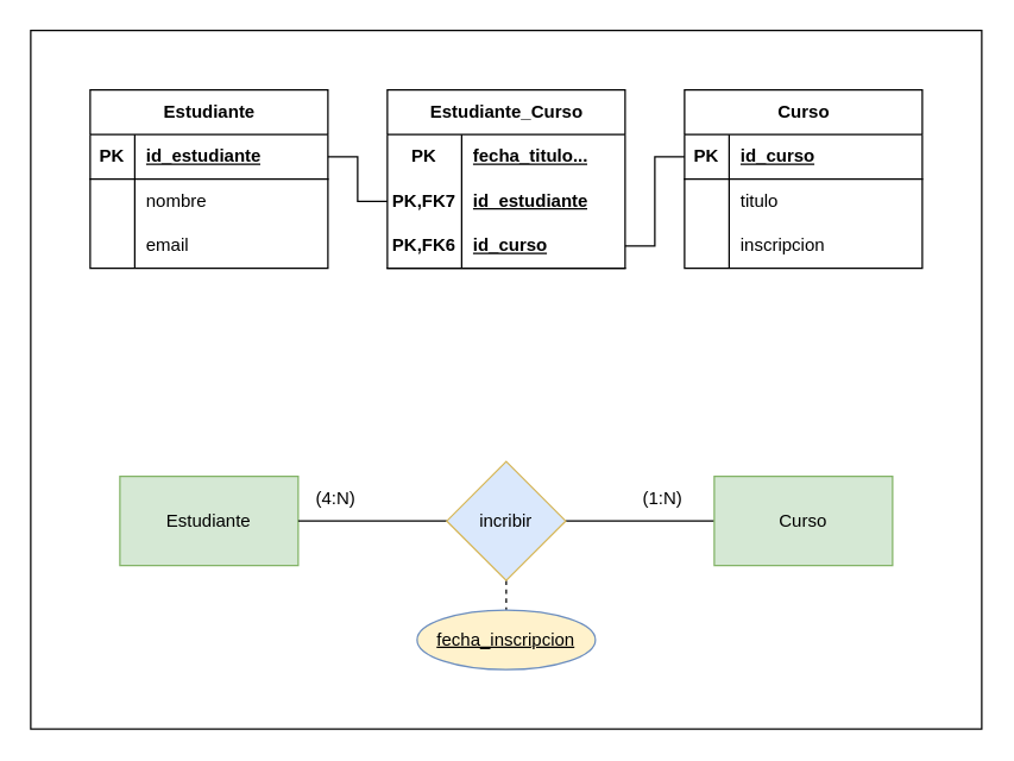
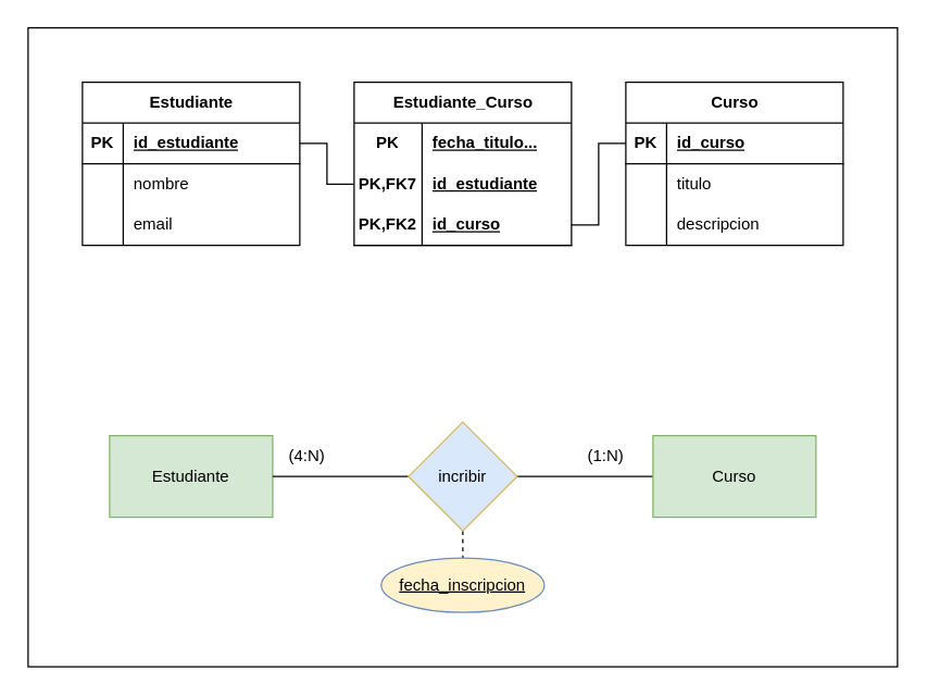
  <mxCell id="0" />
  <mxCell id="1" parent="0" />
  <mxCell id="2" value="" style="group" vertex="1" connectable="0" parent="1"><mxGeometry width="640" height="470" as="geometry" x="20" y="20" /></mxCell>
  <mxCell id="3" value="" style="rounded=0;whiteSpace=wrap;html=1;" vertex="1" parent="2"><mxGeometry width="640" height="470" as="geometry" /></mxCell>
  <mxCell id="4" value="Estudiante" style="rounded=0;whiteSpace=wrap;html=1;fillColor=#d5e8d4;strokeColor=#82b366;" vertex="1" parent="2"><mxGeometry x="60" y="300" width="120" height="60" as="geometry" /></mxCell>
  <mxCell id="5" style="edgeStyle=orthogonalEdgeStyle;rounded=0;orthogonalLoop=1;jettySize=auto;html=1;exitX=1;exitY=0.5;exitDx=0;exitDy=0;entryX=0;entryY=0.5;entryDx=0;entryDy=0;endArrow=none;startFill=0;" edge="1" parent="2" source="8" target="9"><mxGeometry relative="1" as="geometry" /></mxCell>
  <mxCell id="6" style="edgeStyle=orthogonalEdgeStyle;rounded=0;orthogonalLoop=1;jettySize=auto;html=1;exitX=0;exitY=0.5;exitDx=0;exitDy=0;entryX=1;entryY=0.5;entryDx=0;entryDy=0;endArrow=none;startFill=0;" edge="1" parent="2" source="8" target="4"><mxGeometry relative="1" as="geometry" /></mxCell>
  <mxCell id="7" style="edgeStyle=orthogonalEdgeStyle;rounded=0;orthogonalLoop=1;jettySize=auto;html=1;exitX=0.5;exitY=1;exitDx=0;exitDy=0;entryX=0.5;entryY=0;entryDx=0;entryDy=0;endArrow=none;startFill=0;dashed=1;" edge="1" parent="2" source="8" target="44"><mxGeometry relative="1" as="geometry" /></mxCell>
  <mxCell id="8" value="incribir" style="rhombus;whiteSpace=wrap;html=1;fillColor=#dae8fc;strokeColor=#d6b656;" vertex="1" parent="2"><mxGeometry x="280" y="290" width="80" height="80" as="geometry" /></mxCell>
  <mxCell id="9" value="Curso" style="rounded=0;whiteSpace=wrap;html=1;fillColor=#d5e8d4;strokeColor=#82b366;" vertex="1" parent="2"><mxGeometry x="460" y="300" width="120" height="60" as="geometry" /></mxCell>
  <mxCell id="10" value="(1:N)" style="text;html=1;align=center;verticalAlign=middle;resizable=0;points=[];autosize=1;strokeColor=none;fillColor=none;" vertex="1" parent="2"><mxGeometry x="400" y="300" width="50" height="30" as="geometry" /></mxCell>
  <mxCell id="11" value="(4:N)" style="text;html=1;align=center;verticalAlign=middle;resizable=0;points=[];autosize=1;strokeColor=none;fillColor=none;" vertex="1" parent="2"><mxGeometry x="180" y="300" width="50" height="30" as="geometry" /></mxCell>
  <mxCell id="12" value="Estudiante" style="shape=table;startSize=30;container=1;collapsible=1;childLayout=tableLayout;fixedRows=1;rowLines=0;fontStyle=1;align=center;resizeLast=1;html=1;" vertex="1" parent="2"><mxGeometry x="40" y="40" width="160" height="120" as="geometry" /></mxCell>
  <mxCell id="13" value="" style="shape=tableRow;horizontal=0;startSize=0;swimlaneHead=0;swimlaneBody=0;fillColor=none;collapsible=0;dropTarget=0;points=[[0,0.5],[1,0.5]];portConstraint=eastwest;top=0;left=0;right=0;bottom=1;" vertex="1" parent="12"><mxGeometry y="30" width="160" height="30" as="geometry" /></mxCell>
  <mxCell id="14" value="PK" style="shape=partialRectangle;connectable=0;fillColor=none;top=0;left=0;bottom=0;right=0;fontStyle=1;overflow=hidden;whiteSpace=wrap;html=1;" vertex="1" parent="13"><mxGeometry width="30" height="30" as="geometry"><mxRectangle width="30" height="30" as="alternateBounds" /></mxGeometry></mxCell>
  <mxCell id="15" value="id_estudiante" style="shape=partialRectangle;connectable=0;fillColor=none;top=0;left=0;bottom=0;right=0;align=left;spacingLeft=6;fontStyle=5;overflow=hidden;whiteSpace=wrap;html=1;" vertex="1" parent="13"><mxGeometry x="30" width="130" height="30" as="geometry"><mxRectangle width="130" height="30" as="alternateBounds" /></mxGeometry></mxCell>
  <mxCell id="16" value="" style="shape=tableRow;horizontal=0;startSize=0;swimlaneHead=0;swimlaneBody=0;fillColor=none;collapsible=0;dropTarget=0;points=[[0,0.5],[1,0.5]];portConstraint=eastwest;top=0;left=0;right=0;bottom=0;" vertex="1" parent="12"><mxGeometry y="60" width="160" height="30" as="geometry" /></mxCell>
  <mxCell id="17" value="" style="shape=partialRectangle;connectable=0;fillColor=none;top=0;left=0;bottom=0;right=0;editable=1;overflow=hidden;whiteSpace=wrap;html=1;" vertex="1" parent="16"><mxGeometry width="30" height="30" as="geometry"><mxRectangle width="30" height="30" as="alternateBounds" /></mxGeometry></mxCell>
  <mxCell id="18" value="nombre" style="shape=partialRectangle;connectable=0;fillColor=none;top=0;left=0;bottom=0;right=0;align=left;spacingLeft=6;overflow=hidden;whiteSpace=wrap;html=1;" vertex="1" parent="16"><mxGeometry x="30" width="130" height="30" as="geometry"><mxRectangle width="130" height="30" as="alternateBounds" /></mxGeometry></mxCell>
  <mxCell id="19" value="" style="shape=tableRow;horizontal=0;startSize=0;swimlaneHead=0;swimlaneBody=0;fillColor=none;collapsible=0;dropTarget=0;points=[[0,0.5],[1,0.5]];portConstraint=eastwest;top=0;left=0;right=0;bottom=0;" vertex="1" parent="12"><mxGeometry y="90" width="160" height="30" as="geometry" /></mxCell>
  <mxCell id="20" value="" style="shape=partialRectangle;connectable=0;fillColor=none;top=0;left=0;bottom=0;right=0;editable=1;overflow=hidden;whiteSpace=wrap;html=1;" vertex="1" parent="19"><mxGeometry width="30" height="30" as="geometry"><mxRectangle width="30" height="30" as="alternateBounds" /></mxGeometry></mxCell>
  <mxCell id="21" value="email" style="shape=partialRectangle;connectable=0;fillColor=none;top=0;left=0;bottom=0;right=0;align=left;spacingLeft=6;overflow=hidden;whiteSpace=wrap;html=1;" vertex="1" parent="19"><mxGeometry x="30" width="130" height="30" as="geometry"><mxRectangle width="130" height="30" as="alternateBounds" /></mxGeometry></mxCell>
  <mxCell id="22" value="Estudiante_Curso" style="shape=table;startSize=30;container=1;collapsible=1;childLayout=tableLayout;fixedRows=1;rowLines=0;fontStyle=1;align=center;resizeLast=1;html=1;" vertex="1" parent="2"><mxGeometry x="240" y="40" width="160" height="120" as="geometry" /></mxCell>
  <mxCell id="23" value="" style="shape=tableRow;horizontal=0;startSize=0;swimlaneHead=0;swimlaneBody=0;fillColor=none;collapsible=0;dropTarget=0;points=[[0,0.5],[1,0.5]];portConstraint=eastwest;top=0;left=0;right=0;bottom=0;" vertex="1" parent="22"><mxGeometry y="30" width="160" height="30" as="geometry" /></mxCell>
  <mxCell id="24" value="PK" style="shape=partialRectangle;connectable=0;fillColor=none;top=0;left=0;bottom=0;right=0;fontStyle=1;overflow=hidden;whiteSpace=wrap;html=1;" vertex="1" parent="23"><mxGeometry width="50" height="30" as="geometry"><mxRectangle width="50" height="30" as="alternateBounds" /></mxGeometry></mxCell>
  <mxCell id="25" value="fecha_titulo..." style="shape=partialRectangle;connectable=0;fillColor=none;top=0;left=0;bottom=0;right=0;align=left;spacingLeft=6;fontStyle=5;overflow=hidden;whiteSpace=wrap;html=1;" vertex="1" parent="23"><mxGeometry x="50" width="110" height="30" as="geometry"><mxRectangle width="110" height="30" as="alternateBounds" /></mxGeometry></mxCell>
  <mxCell id="26" value="" style="shape=tableRow;horizontal=0;startSize=0;swimlaneHead=0;swimlaneBody=0;fillColor=none;collapsible=0;dropTarget=0;points=[[0,0.5],[1,0.5]];portConstraint=eastwest;top=0;left=0;right=0;bottom=0;" vertex="1" parent="22"><mxGeometry y="60" width="160" height="30" as="geometry" /></mxCell>
  <mxCell id="27" value="PK,FK7" style="shape=partialRectangle;connectable=0;fillColor=none;top=0;left=0;bottom=0;right=0;fontStyle=1;overflow=hidden;whiteSpace=wrap;html=1;" vertex="1" parent="26"><mxGeometry width="50" height="30" as="geometry"><mxRectangle width="50" height="30" as="alternateBounds" /></mxGeometry></mxCell>
  <mxCell id="28" value="id_estudiante" style="shape=partialRectangle;connectable=0;fillColor=none;top=0;left=0;bottom=0;right=0;align=left;spacingLeft=6;fontStyle=5;overflow=hidden;whiteSpace=wrap;html=1;" vertex="1" parent="26"><mxGeometry x="50" width="110" height="30" as="geometry"><mxRectangle width="110" height="30" as="alternateBounds" /></mxGeometry></mxCell>
  <mxCell id="29" value="" style="shape=tableRow;horizontal=0;startSize=0;swimlaneHead=0;swimlaneBody=0;fillColor=none;collapsible=0;dropTarget=0;points=[[0,0.5],[1,0.5]];portConstraint=eastwest;top=0;left=0;right=0;bottom=1;" vertex="1" parent="22"><mxGeometry y="90" width="160" height="30" as="geometry" /></mxCell>
- <mxCell id="30" value="PK,FK6" style="shape=partialRectangle;connectable=0;fillColor=none;top=0;left=0;bottom=0;right=0;fontStyle=1;overflow=hidden;whiteSpace=wrap;html=1;" vertex="1" parent="29"><mxGeometry width="50" height="30" as="geometry"><mxRectangle width="50" height="30" as="alternateBounds" /></mxGeometry></mxCell>
+ <mxCell id="30" value="PK,FK2" style="shape=partialRectangle;connectable=0;fillColor=none;top=0;left=0;bottom=0;right=0;fontStyle=1;overflow=hidden;whiteSpace=wrap;html=1;" vertex="1" parent="29"><mxGeometry width="50" height="30" as="geometry"><mxRectangle width="50" height="30" as="alternateBounds" /></mxGeometry></mxCell>
  <mxCell id="31" value="id_curso" style="shape=partialRectangle;connectable=0;fillColor=none;top=0;left=0;bottom=0;right=0;align=left;spacingLeft=6;fontStyle=5;overflow=hidden;whiteSpace=wrap;html=1;" vertex="1" parent="29"><mxGeometry x="50" width="110" height="30" as="geometry"><mxRectangle width="110" height="30" as="alternateBounds" /></mxGeometry></mxCell>
  <mxCell id="32" value="Curso" style="shape=table;startSize=30;container=1;collapsible=1;childLayout=tableLayout;fixedRows=1;rowLines=0;fontStyle=1;align=center;resizeLast=1;html=1;" vertex="1" parent="2"><mxGeometry x="440" y="40" width="160" height="120" as="geometry" /></mxCell>
  <mxCell id="33" value="" style="shape=tableRow;horizontal=0;startSize=0;swimlaneHead=0;swimlaneBody=0;fillColor=none;collapsible=0;dropTarget=0;points=[[0,0.5],[1,0.5]];portConstraint=eastwest;top=0;left=0;right=0;bottom=1;" vertex="1" parent="32"><mxGeometry y="30" width="160" height="30" as="geometry" /></mxCell>
  <mxCell id="34" value="PK" style="shape=partialRectangle;connectable=0;fillColor=none;top=0;left=0;bottom=0;right=0;fontStyle=1;overflow=hidden;whiteSpace=wrap;html=1;" vertex="1" parent="33"><mxGeometry width="30" height="30" as="geometry"><mxRectangle width="30" height="30" as="alternateBounds" /></mxGeometry></mxCell>
  <mxCell id="35" value="id_curso" style="shape=partialRectangle;connectable=0;fillColor=none;top=0;left=0;bottom=0;right=0;align=left;spacingLeft=6;fontStyle=5;overflow=hidden;whiteSpace=wrap;html=1;" vertex="1" parent="33"><mxGeometry x="30" width="130" height="30" as="geometry"><mxRectangle width="130" height="30" as="alternateBounds" /></mxGeometry></mxCell>
  <mxCell id="36" value="" style="shape=tableRow;horizontal=0;startSize=0;swimlaneHead=0;swimlaneBody=0;fillColor=none;collapsible=0;dropTarget=0;points=[[0,0.5],[1,0.5]];portConstraint=eastwest;top=0;left=0;right=0;bottom=0;" vertex="1" parent="32"><mxGeometry y="60" width="160" height="30" as="geometry" /></mxCell>
  <mxCell id="37" value="" style="shape=partialRectangle;connectable=0;fillColor=none;top=0;left=0;bottom=0;right=0;editable=1;overflow=hidden;whiteSpace=wrap;html=1;" vertex="1" parent="36"><mxGeometry width="30" height="30" as="geometry"><mxRectangle width="30" height="30" as="alternateBounds" /></mxGeometry></mxCell>
  <mxCell id="38" value="titulo" style="shape=partialRectangle;connectable=0;fillColor=none;top=0;left=0;bottom=0;right=0;align=left;spacingLeft=6;overflow=hidden;whiteSpace=wrap;html=1;" vertex="1" parent="36"><mxGeometry x="30" width="130" height="30" as="geometry"><mxRectangle width="130" height="30" as="alternateBounds" /></mxGeometry></mxCell>
  <mxCell id="39" value="" style="shape=tableRow;horizontal=0;startSize=0;swimlaneHead=0;swimlaneBody=0;fillColor=none;collapsible=0;dropTarget=0;points=[[0,0.5],[1,0.5]];portConstraint=eastwest;top=0;left=0;right=0;bottom=0;" vertex="1" parent="32"><mxGeometry y="90" width="160" height="30" as="geometry" /></mxCell>
  <mxCell id="40" value="" style="shape=partialRectangle;connectable=0;fillColor=none;top=0;left=0;bottom=0;right=0;editable=1;overflow=hidden;whiteSpace=wrap;html=1;" vertex="1" parent="39"><mxGeometry width="30" height="30" as="geometry"><mxRectangle width="30" height="30" as="alternateBounds" /></mxGeometry></mxCell>
- <mxCell id="41" value="inscripcion" style="shape=partialRectangle;connectable=0;fillColor=none;top=0;left=0;bottom=0;right=0;align=left;spacingLeft=6;overflow=hidden;whiteSpace=wrap;html=1;" vertex="1" parent="39"><mxGeometry x="30" width="130" height="30" as="geometry"><mxRectangle width="130" height="30" as="alternateBounds" /></mxGeometry></mxCell>
+ <mxCell id="41" value="descripcion" style="shape=partialRectangle;connectable=0;fillColor=none;top=0;left=0;bottom=0;right=0;align=left;spacingLeft=6;overflow=hidden;whiteSpace=wrap;html=1;" vertex="1" parent="39"><mxGeometry x="30" width="130" height="30" as="geometry"><mxRectangle width="130" height="30" as="alternateBounds" /></mxGeometry></mxCell>
  <mxCell id="42" style="edgeStyle=orthogonalEdgeStyle;rounded=0;orthogonalLoop=1;jettySize=auto;html=1;exitX=1;exitY=0.5;exitDx=0;exitDy=0;entryX=0;entryY=0.5;entryDx=0;entryDy=0;endArrow=none;startFill=0;" edge="1" parent="2" source="13" target="26"><mxGeometry relative="1" as="geometry" /></mxCell>
  <mxCell id="43" style="edgeStyle=orthogonalEdgeStyle;rounded=0;orthogonalLoop=1;jettySize=auto;html=1;exitX=0;exitY=0.5;exitDx=0;exitDy=0;entryX=1;entryY=0.5;entryDx=0;entryDy=0;endArrow=none;startFill=0;" edge="1" parent="2" source="33" target="29"><mxGeometry relative="1" as="geometry" /></mxCell>
  <mxCell id="44" value="fecha_inscripcion" style="ellipse;whiteSpace=wrap;html=1;fillColor=#fff2cc;strokeColor=#6c8ebf;fontStyle=4;" vertex="1" parent="2"><mxGeometry x="260" y="390" width="120" height="40" as="geometry" /></mxCell>
